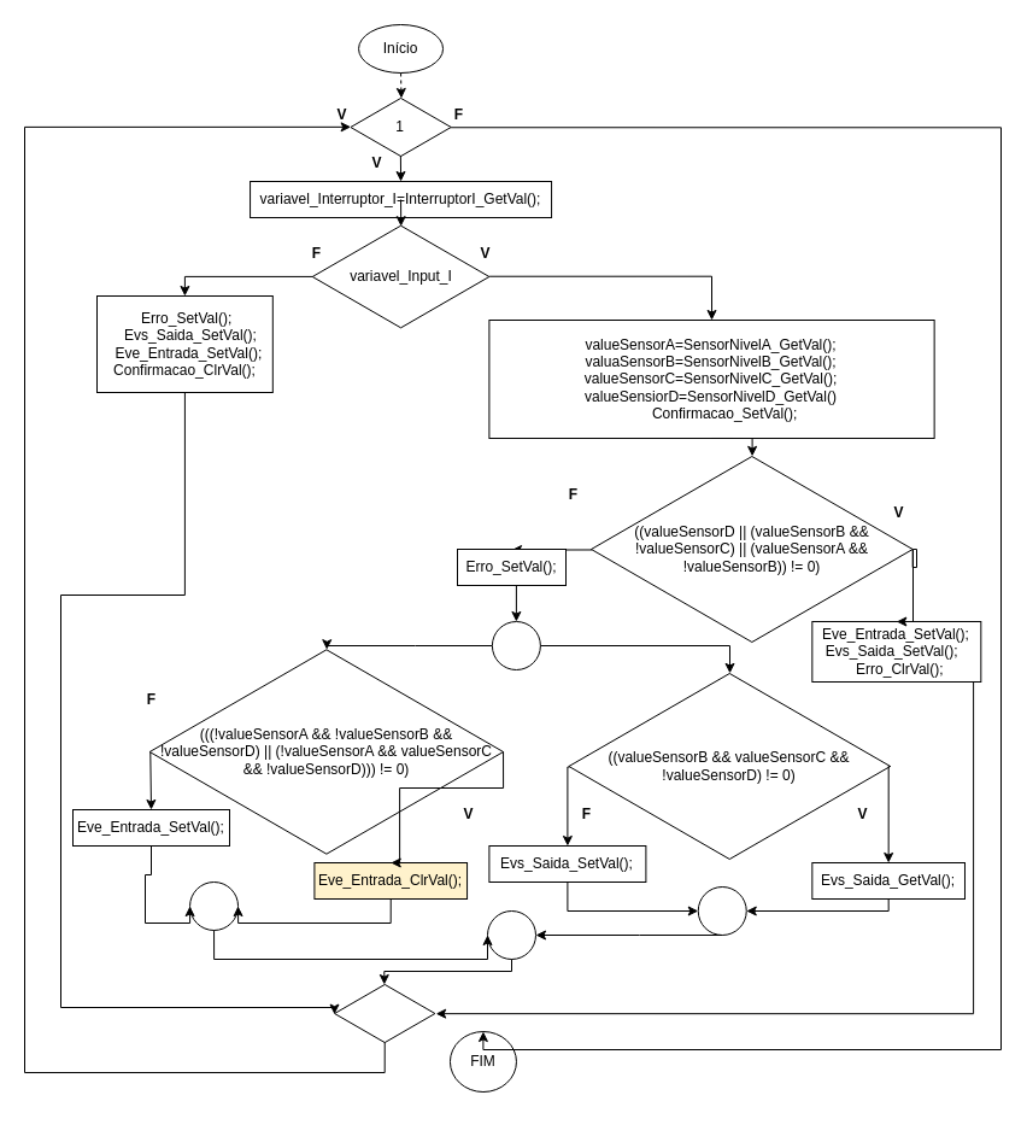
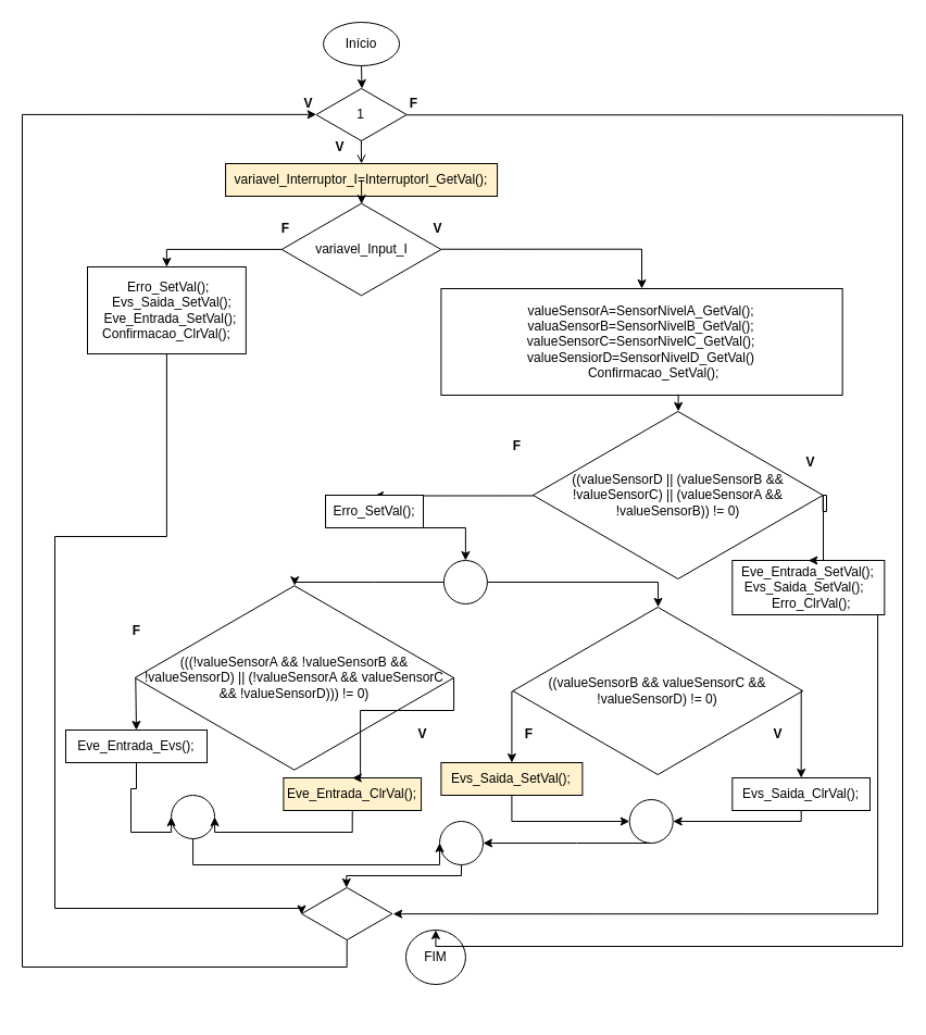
  <mxCell id="0" />
  <mxCell id="1" parent="0" />
  <mxCell id="2" value="Início" style="ellipse;whiteSpace=wrap;html=1;" parent="1" vertex="1"><mxGeometry x="297.06" y="20" width="70" height="40" as="geometry" /></mxCell>
  <mxCell id="3" value="1" style="html=1;whiteSpace=wrap;aspect=fixed;shape=isoRectangle;" parent="1" vertex="1"><mxGeometry x="290.39" y="80" width="83.34" height="50" as="geometry" /></mxCell>
- <mxCell id="4" value="variavel_Interruptor_I=InterruptorI_GetVal();" style="rounded=0;whiteSpace=wrap;html=1;" parent="1" vertex="1"><mxGeometry x="207.06" y="150" width="250" height="30" as="geometry" /></mxCell>
- <mxCell id="5" value="" style="endArrow=classic;html=1;rounded=0;exitX=0.5;exitY=1;exitDx=0;exitDy=0;entryX=0.505;entryY=0.02;entryDx=0;entryDy=0;entryPerimeter=0;dashed=1;" parent="1" source="2" target="3" edge="1"><mxGeometry width="50" height="50" relative="1" as="geometry"><mxPoint x="327.06" y="160" as="sourcePoint" /><mxPoint x="377.06" y="110" as="targetPoint" /></mxGeometry></mxCell>
- <mxCell id="6" value="" style="endArrow=classic;html=1;rounded=0;exitX=0.498;exitY=0.969;exitDx=0;exitDy=0;entryX=0.5;entryY=0;entryDx=0;entryDy=0;exitPerimeter=0;" parent="1" source="3" target="4" edge="1"><mxGeometry width="50" height="50" relative="1" as="geometry"><mxPoint x="332.06" y="60" as="sourcePoint" /><mxPoint x="332.477" y="81" as="targetPoint" /></mxGeometry></mxCell>
+ <mxCell id="4" value="variavel_Interruptor_I=InterruptorI_GetVal();" style="rounded=0;whiteSpace=wrap;html=1;fillColor=#fff2cc;" parent="1" vertex="1"><mxGeometry x="207.06" y="150" width="250" height="30" as="geometry" /></mxCell>
+ <mxCell id="5" value="" style="endArrow=classic;html=1;rounded=0;exitX=0.5;exitY=1;exitDx=0;exitDy=0;entryX=0.505;entryY=0.02;entryDx=0;entryDy=0;entryPerimeter=0;" parent="1" source="2" target="3" edge="1"><mxGeometry width="50" height="50" relative="1" as="geometry"><mxPoint x="327.06" y="160" as="sourcePoint" /><mxPoint x="377.06" y="110" as="targetPoint" /></mxGeometry></mxCell>
+ <mxCell id="6" value="" style="endArrow=open;html=1;rounded=0;exitX=0.498;exitY=0.969;exitDx=0;exitDy=0;entryX=0.5;entryY=0;entryDx=0;entryDy=0;exitPerimeter=0;" parent="1" source="3" target="4" edge="1"><mxGeometry width="50" height="50" relative="1" as="geometry"><mxPoint x="332.06" y="60" as="sourcePoint" /><mxPoint x="332.477" y="81" as="targetPoint" /></mxGeometry></mxCell>
  <mxCell id="7" value="variavel_Input_I" style="html=1;whiteSpace=wrap;aspect=fixed;shape=isoRectangle;" parent="1" vertex="1"><mxGeometry x="258.73" y="185" width="146.67" height="87.99" as="geometry" /></mxCell>
  <mxCell id="8" value="&lt;b&gt;F&lt;/b&gt;" style="text;html=1;align=center;verticalAlign=middle;resizable=0;points=[];autosize=1;strokeColor=none;fillColor=none;" parent="1" vertex="1"><mxGeometry x="247.06" y="195" width="30" height="30" as="geometry" /></mxCell>
  <mxCell id="9" value="" style="endArrow=classic;html=1;rounded=0;exitX=0.5;exitY=1;exitDx=0;exitDy=0;entryX=0.501;entryY=0.025;entryDx=0;entryDy=0;entryPerimeter=0;" parent="1" target="7" edge="1"><mxGeometry width="50" height="50" relative="1" as="geometry"><mxPoint x="332.06" y="165" as="sourcePoint" /><mxPoint x="342.06" y="145" as="targetPoint" /></mxGeometry></mxCell>
  <mxCell id="10" value="&lt;b&gt;V&lt;/b&gt;" style="text;html=1;align=center;verticalAlign=middle;resizable=0;points=[];autosize=1;strokeColor=none;fillColor=none;" parent="1" vertex="1"><mxGeometry x="387.06" y="195" width="30" height="30" as="geometry" /></mxCell>
  <mxCell id="11" value="&lt;div&gt;valueSensorA=SensorNivelA_GetVal();&lt;/div&gt;&lt;div&gt;valuaSensorB=SensorNivelB_GetVal();&lt;/div&gt;&lt;div&gt;valueSensorC=SensorNivelC_GetVal();&lt;/div&gt;&lt;div&gt;valueSensiorD=SensorNivelD_GetVal()&lt;/div&gt;&lt;div&gt;&amp;nbsp; &amp;nbsp; &amp;nbsp; &amp;nbsp;Confirmacao_SetVal();&lt;/div&gt;" style="rounded=0;whiteSpace=wrap;html=1;align=center;" parent="1" vertex="1"><mxGeometry x="405.4" y="265" width="369.24" height="97.99" as="geometry" /></mxCell>
  <mxCell id="12" value="" style="edgeStyle=segmentEdgeStyle;endArrow=classic;html=1;rounded=0;entryX=0.5;entryY=0;entryDx=0;entryDy=0;exitX=1.001;exitY=0.497;exitDx=0;exitDy=0;exitPerimeter=0;" parent="1" source="7" target="11" edge="1"><mxGeometry width="50" height="50" relative="1" as="geometry"><mxPoint x="387.06" y="245" as="sourcePoint" /><mxPoint x="437.06" y="195" as="targetPoint" /></mxGeometry></mxCell>
  <mxCell id="13" value="((valueSensorD || (valueSensorB &amp;amp;&amp;amp; !valueSensorC) || (valueSensorA &amp;amp;&amp;amp; !valueSensorB)) != 0)" style="html=1;whiteSpace=wrap;aspect=fixed;shape=isoRectangle;" parent="1" vertex="1"><mxGeometry x="490" y="375" width="266.69" height="160" as="geometry" /></mxCell>
  <mxCell id="14" value="&lt;b&gt;F&lt;/b&gt;" style="text;html=1;align=center;verticalAlign=middle;resizable=0;points=[];autosize=1;strokeColor=none;fillColor=none;" parent="1" vertex="1"><mxGeometry x="460.41" y="395" width="30" height="30" as="geometry" /></mxCell>
  <mxCell id="15" value="&lt;b&gt;V&lt;/b&gt;" style="text;html=1;align=center;verticalAlign=middle;resizable=0;points=[];autosize=1;strokeColor=none;fillColor=none;" parent="1" vertex="1"><mxGeometry x="730" y="410" width="30" height="30" as="geometry" /></mxCell>
  <mxCell id="16" value="&lt;div&gt;Eve_Entrada_SetVal();&lt;/div&gt;&lt;div&gt;Evs_Saida_SetVal();&lt;span style=&quot;background-color: initial;&quot;&gt;&amp;nbsp;&amp;nbsp;&lt;/span&gt;&lt;/div&gt;&lt;div&gt;&lt;span style=&quot;background-color: initial;&quot;&gt;&amp;nbsp; Erro_ClrVal();&lt;/span&gt;&lt;/div&gt;" style="rounded=0;whiteSpace=wrap;html=1;align=center;" parent="1" vertex="1"><mxGeometry x="673.33" y="515" width="140" height="50" as="geometry" /></mxCell>
  <mxCell id="17" value="" style="edgeStyle=segmentEdgeStyle;endArrow=classic;html=1;rounded=0;entryX=0.5;entryY=0;entryDx=0;entryDy=0;exitX=1;exitY=0.5;exitDx=0;exitDy=0;exitPerimeter=0;" parent="1" source="13" target="16" edge="1"><mxGeometry width="50" height="50" relative="1" as="geometry"><mxPoint x="557.89" y="442.99" as="sourcePoint" /><mxPoint x="607.89" y="392.99" as="targetPoint" /><Array as="points"><mxPoint x="757" y="470" /><mxPoint x="760" y="470" /><mxPoint x="760" y="455" /><mxPoint x="757" y="455" /><mxPoint x="757" y="515" /></Array></mxGeometry></mxCell>
  <mxCell id="18" value="" style="edgeStyle=segmentEdgeStyle;endArrow=classic;html=1;rounded=0;entryX=0.5;entryY=0;entryDx=0;entryDy=0;exitX=0.002;exitY=0.503;exitDx=0;exitDy=0;exitPerimeter=0;" parent="1" source="13" target="19" edge="1"><mxGeometry width="50" height="50" relative="1" as="geometry"><mxPoint x="631.467" y="450.582" as="sourcePoint" /><mxPoint x="701.24" y="502.99" as="targetPoint" /></mxGeometry></mxCell>
- <mxCell id="19" value="Erro_SetVal();" style="rounded=0;whiteSpace=wrap;html=1;align=center;" parent="1" vertex="1"><mxGeometry x="379" y="455" width="90" height="30" as="geometry" /></mxCell>
+ <mxCell id="19" value="Erro_SetVal();" style="rounded=0;whiteSpace=wrap;html=1;align=center;" parent="1" vertex="1"><mxGeometry x="299" y="455" width="90" height="30" as="geometry" /></mxCell>
  <mxCell id="20" value="" style="edgeStyle=segmentEdgeStyle;endArrow=classic;html=1;rounded=0;entryX=0.501;entryY=0.018;entryDx=0;entryDy=0;exitX=0.5;exitY=1;exitDx=0;exitDy=0;entryPerimeter=0;" parent="1" source="11" target="13" edge="1"><mxGeometry width="50" height="50" relative="1" as="geometry"><mxPoint x="405.003" y="451.398" as="sourcePoint" /><mxPoint x="372.89" y="488.99" as="targetPoint" /></mxGeometry></mxCell>
  <mxCell id="21" value="&lt;div&gt;(((!valueSensorA &amp;amp;&amp;amp; !valueSensorB &amp;amp;&amp;amp; !valueSensorD) || (!valueSensorA &amp;amp;&amp;amp; valueSensorC &amp;amp;&amp;amp; !valueSensorD))) != 0)&lt;/div&gt;" style="html=1;whiteSpace=wrap;aspect=fixed;shape=isoRectangle;" parent="1" vertex="1"><mxGeometry x="123.7" y="535" width="293.36" height="176" as="geometry" /></mxCell>
  <mxCell id="22" value="&lt;b&gt;F&lt;/b&gt;" style="text;html=1;align=center;verticalAlign=middle;resizable=0;points=[];autosize=1;strokeColor=none;fillColor=none;" parent="1" vertex="1"><mxGeometry x="110" y="565" width="30" height="30" as="geometry" /></mxCell>
  <mxCell id="23" value="&lt;b&gt;V&lt;/b&gt;" style="text;html=1;align=center;verticalAlign=middle;resizable=0;points=[];autosize=1;strokeColor=none;fillColor=none;" parent="1" vertex="1"><mxGeometry x="372.94" y="660" width="30" height="30" as="geometry" /></mxCell>
  <mxCell id="24" value="Eve_Entrada_ClrVal();" style="rounded=0;whiteSpace=wrap;html=1;align=center;fillColor=#fff2cc;" parent="1" vertex="1"><mxGeometry x="260.41" y="715" width="126.65" height="30" as="geometry" /></mxCell>
  <mxCell id="25" value="" style="edgeStyle=segmentEdgeStyle;endArrow=classic;html=1;rounded=0;entryX=0.5;entryY=0;entryDx=0;entryDy=0;exitX=1;exitY=0.5;exitDx=0;exitDy=0;exitPerimeter=0;" parent="1" source="21" target="24" edge="1"><mxGeometry width="50" height="50" relative="1" as="geometry"><mxPoint x="241.24" y="655" as="sourcePoint" /><mxPoint x="291.24" y="605" as="targetPoint" /><Array as="points"><mxPoint x="331.06" y="653" /></Array></mxGeometry></mxCell>
  <mxCell id="26" value="" style="edgeStyle=segmentEdgeStyle;endArrow=classic;html=1;rounded=0;entryX=0.5;entryY=0;entryDx=0;entryDy=0;exitX=0.002;exitY=0.503;exitDx=0;exitDy=0;exitPerimeter=0;" parent="1" source="21" target="27" edge="1"><mxGeometry width="50" height="50" relative="1" as="geometry"><mxPoint x="314.817" y="662.592" as="sourcePoint" /><mxPoint x="384.59" y="715" as="targetPoint" /></mxGeometry></mxCell>
- <mxCell id="27" value="Eve_Entrada_SetVal();" style="rounded=0;whiteSpace=wrap;html=1;align=center;" parent="1" vertex="1"><mxGeometry x="60" y="671" width="130" height="30" as="geometry" /></mxCell>
+ <mxCell id="27" value="Eve_Entrada_Evs();" style="rounded=0;whiteSpace=wrap;html=1;align=center;" parent="1" vertex="1"><mxGeometry x="60" y="671" width="130" height="30" as="geometry" /></mxCell>
  <mxCell id="28" value="" style="edgeStyle=segmentEdgeStyle;endArrow=classic;html=1;rounded=0;entryX=0.501;entryY=0.018;entryDx=0;entryDy=0;entryPerimeter=0;exitX=0;exitY=0.5;exitDx=0;exitDy=0;" parent="1" source="29" target="21" edge="1"><mxGeometry width="50" height="50" relative="1" as="geometry"><mxPoint x="256.24" y="535" as="sourcePoint" /><mxPoint x="161.24" y="647" as="targetPoint" /><Array as="points"><mxPoint x="344.13" y="535" /><mxPoint x="194.13" y="535" /></Array></mxGeometry></mxCell>
  <mxCell id="29" value="" style="ellipse;whiteSpace=wrap;html=1;aspect=fixed;fontSize=10;" parent="1" vertex="1"><mxGeometry x="407.89" y="515" width="40" height="40" as="geometry" /></mxCell>
  <mxCell id="30" value="((valueSensorB &amp;amp;&amp;amp; valueSensorC &amp;amp;&amp;amp; !valueSensorD) != 0)" style="html=1;whiteSpace=wrap;aspect=fixed;shape=isoRectangle;" parent="1" vertex="1"><mxGeometry x="471.43" y="555" width="266.7" height="160" as="geometry" /></mxCell>
  <mxCell id="31" value="&lt;b&gt;F&lt;/b&gt;" style="text;html=1;align=center;verticalAlign=middle;resizable=0;points=[];autosize=1;strokeColor=none;fillColor=none;" parent="1" vertex="1"><mxGeometry x="471.43" y="660" width="30" height="30" as="geometry" /></mxCell>
  <mxCell id="32" value="&lt;b&gt;V&lt;/b&gt;" style="text;html=1;align=center;verticalAlign=middle;resizable=0;points=[];autosize=1;strokeColor=none;fillColor=none;" parent="1" vertex="1"><mxGeometry x="700" y="660" width="30" height="30" as="geometry" /></mxCell>
- <mxCell id="33" value="Evs_Saida_GetVal();" style="rounded=0;whiteSpace=wrap;html=1;align=center;" parent="1" vertex="1"><mxGeometry x="673.33" y="715" width="126.65" height="30" as="geometry" /></mxCell>
+ <mxCell id="33" value="Evs_Saida_ClrVal();" style="rounded=0;whiteSpace=wrap;html=1;align=center;" parent="1" vertex="1"><mxGeometry x="673.33" y="715" width="126.65" height="30" as="geometry" /></mxCell>
  <mxCell id="34" value="" style="edgeStyle=segmentEdgeStyle;endArrow=classic;html=1;rounded=0;entryX=0.5;entryY=0;entryDx=0;entryDy=0;exitX=0.002;exitY=0.503;exitDx=0;exitDy=0;exitPerimeter=0;" parent="1" source="30" target="35" edge="1"><mxGeometry width="50" height="50" relative="1" as="geometry"><mxPoint x="727.327" y="662.592" as="sourcePoint" /><mxPoint x="797.1" y="715" as="targetPoint" /></mxGeometry></mxCell>
- <mxCell id="35" value="Evs_Saida_SetVal();" style="rounded=0;whiteSpace=wrap;html=1;align=center;" parent="1" vertex="1"><mxGeometry x="405.4" y="701" width="130" height="30" as="geometry" /></mxCell>
+ <mxCell id="35" value="Evs_Saida_SetVal();" style="rounded=0;whiteSpace=wrap;html=1;align=center;fillColor=#fff2cc;" parent="1" vertex="1"><mxGeometry x="405.4" y="701" width="130" height="30" as="geometry" /></mxCell>
  <mxCell id="36" value="" style="edgeStyle=segmentEdgeStyle;endArrow=classic;html=1;rounded=0;entryX=0.501;entryY=0.018;entryDx=0;entryDy=0;entryPerimeter=0;exitX=1;exitY=0.5;exitDx=0;exitDy=0;" parent="1" source="29" target="30" edge="1"><mxGeometry width="50" height="50" relative="1" as="geometry"><mxPoint x="744.58" y="555" as="sourcePoint" /><mxPoint x="631.24" y="647" as="targetPoint" /></mxGeometry></mxCell>
  <mxCell id="37" value="" style="edgeStyle=segmentEdgeStyle;endArrow=classic;html=1;rounded=0;fontSize=11;exitX=0.5;exitY=1;exitDx=0;exitDy=0;entryX=0.5;entryY=0;entryDx=0;entryDy=0;" parent="1" source="19" target="29" edge="1"><mxGeometry width="50" height="50" relative="1" as="geometry"><mxPoint x="487.06" y="685" as="sourcePoint" /><mxPoint x="537.06" y="635" as="targetPoint" /></mxGeometry></mxCell>
  <mxCell id="38" value="&lt;div&gt;&amp;nbsp; &amp;nbsp; &amp;nbsp; &amp;nbsp; &amp;nbsp; Erro_SetVal();&lt;span style=&quot;background-color: initial;&quot;&gt;&amp;nbsp; &amp;nbsp; &amp;nbsp; &amp;nbsp; &amp;nbsp; &amp;nbsp; &amp;nbsp; &amp;nbsp; Evs_Saida_SetVal();&lt;/span&gt;&lt;span style=&quot;background-color: initial;&quot;&gt;&amp;nbsp; &amp;nbsp; &amp;nbsp; Eve_Entrada_SetVal();&lt;/span&gt;&lt;/div&gt;&lt;div&gt;Confirmacao_ClrVal();&lt;/div&gt;" style="rounded=0;whiteSpace=wrap;html=1;align=center;" parent="1" vertex="1"><mxGeometry x="80" y="245" width="145.82" height="80" as="geometry" /></mxCell>
  <mxCell id="39" value="" style="edgeStyle=segmentEdgeStyle;endArrow=classic;html=1;rounded=0;fontSize=11;exitX=0;exitY=0.499;exitDx=0;exitDy=0;exitPerimeter=0;entryX=0.5;entryY=0;entryDx=0;entryDy=0;" parent="1" source="7" target="38" edge="1"><mxGeometry width="50" height="50" relative="1" as="geometry"><mxPoint x="217.06" y="345" as="sourcePoint" /><mxPoint x="267.06" y="295" as="targetPoint" /></mxGeometry></mxCell>
  <mxCell id="40" value="" style="edgeStyle=segmentEdgeStyle;endArrow=classic;html=1;rounded=0;entryX=0.5;entryY=0;entryDx=0;entryDy=0;exitX=1;exitY=0.5;exitDx=0;exitDy=0;exitPerimeter=0;" parent="1" source="30" target="33" edge="1"><mxGeometry width="50" height="50" relative="1" as="geometry"><mxPoint x="709.57" y="650" as="sourcePoint" /><mxPoint x="480.4" y="711" as="targetPoint" /></mxGeometry></mxCell>
  <mxCell id="41" value="" style="edgeStyle=segmentEdgeStyle;endArrow=classic;html=1;rounded=0;exitX=0.5;exitY=1;exitDx=0;exitDy=0;entryX=-0.001;entryY=0.512;entryDx=0;entryDy=0;entryPerimeter=0;" parent="1" source="38" target="56" edge="1"><mxGeometry width="50" height="50" relative="1" as="geometry"><mxPoint x="88.353" y="693.408" as="sourcePoint" /><mxPoint x="277.06" y="961" as="targetPoint" /><Array as="points"><mxPoint x="153" y="493" /><mxPoint x="50" y="493" /><mxPoint x="50" y="835" /><mxPoint x="277" y="835" /></Array></mxGeometry></mxCell>
  <mxCell id="42" value="" style="ellipse;whiteSpace=wrap;html=1;aspect=fixed;fontSize=10;" parent="1" vertex="1"><mxGeometry x="578.75" y="735" width="40" height="40" as="geometry" /></mxCell>
  <mxCell id="43" value="" style="ellipse;whiteSpace=wrap;html=1;aspect=fixed;fontSize=10;" parent="1" vertex="1"><mxGeometry x="157.06" y="731" width="40" height="40" as="geometry" /></mxCell>
  <mxCell id="44" value="" style="edgeStyle=segmentEdgeStyle;endArrow=classic;html=1;rounded=0;entryX=1;entryY=0.5;entryDx=0;entryDy=0;exitX=0.5;exitY=1;exitDx=0;exitDy=0;" parent="1" source="33" target="42" edge="1"><mxGeometry width="50" height="50" relative="1" as="geometry"><mxPoint x="88.353" y="663.408" as="sourcePoint" /><mxPoint x="62.06" y="711" as="targetPoint" /><Array as="points"><mxPoint x="737" y="755" /></Array></mxGeometry></mxCell>
  <mxCell id="45" value="" style="edgeStyle=segmentEdgeStyle;endArrow=classic;html=1;rounded=0;entryX=0;entryY=0.5;entryDx=0;entryDy=0;exitX=0.5;exitY=1;exitDx=0;exitDy=0;" parent="1" source="35" target="42" edge="1"><mxGeometry width="50" height="50" relative="1" as="geometry"><mxPoint x="98.353" y="673.408" as="sourcePoint" /><mxPoint x="72.06" y="721" as="targetPoint" /><Array as="points"><mxPoint x="470" y="755" /></Array></mxGeometry></mxCell>
  <mxCell id="46" value="" style="edgeStyle=segmentEdgeStyle;endArrow=classic;html=1;rounded=0;entryX=1;entryY=0.5;entryDx=0;entryDy=0;exitX=0.5;exitY=1;exitDx=0;exitDy=0;" parent="1" source="24" target="43" edge="1"><mxGeometry width="50" height="50" relative="1" as="geometry"><mxPoint x="108.353" y="683.408" as="sourcePoint" /><mxPoint x="82.06" y="731" as="targetPoint" /><Array as="points"><mxPoint x="324" y="765" /></Array></mxGeometry></mxCell>
  <mxCell id="47" value="" style="edgeStyle=segmentEdgeStyle;endArrow=classic;html=1;rounded=0;entryX=0;entryY=0.5;entryDx=0;entryDy=0;exitX=0.5;exitY=1;exitDx=0;exitDy=0;" parent="1" source="27" target="43" edge="1"><mxGeometry width="50" height="50" relative="1" as="geometry"><mxPoint x="118.353" y="693.408" as="sourcePoint" /><mxPoint x="92.06" y="741" as="targetPoint" /><Array as="points"><mxPoint x="120" y="725" /><mxPoint x="120" y="765" /></Array></mxGeometry></mxCell>
  <mxCell id="48" value="" style="ellipse;whiteSpace=wrap;html=1;aspect=fixed;fontSize=10;" parent="1" vertex="1"><mxGeometry x="404" y="755" width="40" height="40" as="geometry" /></mxCell>
  <mxCell id="49" value="" style="edgeStyle=segmentEdgeStyle;endArrow=classic;html=1;rounded=0;entryX=1;entryY=0.5;entryDx=0;entryDy=0;exitX=0.5;exitY=1;exitDx=0;exitDy=0;" parent="1" source="42" target="48" edge="1"><mxGeometry width="50" height="50" relative="1" as="geometry"><mxPoint x="62.06" y="741" as="sourcePoint" /><mxPoint x="167.06" y="785" as="targetPoint" /><Array as="points"><mxPoint x="530" y="775" /><mxPoint x="530" y="775" /></Array></mxGeometry></mxCell>
  <mxCell id="50" value="" style="edgeStyle=segmentEdgeStyle;endArrow=classic;html=1;rounded=0;entryX=0;entryY=0.5;entryDx=0;entryDy=0;exitX=0.5;exitY=1;exitDx=0;exitDy=0;" parent="1" source="43" target="48" edge="1"><mxGeometry width="50" height="50" relative="1" as="geometry"><mxPoint x="177.06" y="825" as="sourcePoint" /><mxPoint x="177.06" y="795" as="targetPoint" /><Array as="points"><mxPoint x="177" y="795" /></Array></mxGeometry></mxCell>
  <mxCell id="51" value="" style="edgeStyle=segmentEdgeStyle;endArrow=classic;html=1;rounded=0;exitX=0.5;exitY=1;exitDx=0;exitDy=0;entryX=0.495;entryY=0.02;entryDx=0;entryDy=0;entryPerimeter=0;" parent="1" source="48" target="56" edge="1"><mxGeometry width="50" height="50" relative="1" as="geometry"><mxPoint x="187.06" y="805" as="sourcePoint" /><mxPoint x="317.06" y="885" as="targetPoint" /><Array as="points"><mxPoint x="424" y="805" /><mxPoint x="318" y="805" /></Array></mxGeometry></mxCell>
  <mxCell id="52" value="" style="edgeStyle=segmentEdgeStyle;endArrow=classic;html=1;rounded=0;entryX=1.009;entryY=0.503;entryDx=0;entryDy=0;exitX=0.5;exitY=1;exitDx=0;exitDy=0;entryPerimeter=0;" parent="1" source="16" target="56" edge="1"><mxGeometry width="50" height="50" relative="1" as="geometry"><mxPoint x="608.75" y="805" as="sourcePoint" /><mxPoint x="337.06" y="905" as="targetPoint" /><Array as="points"><mxPoint x="757.13" y="565" /><mxPoint x="807.13" y="565" /><mxPoint x="807.13" y="930" /></Array></mxGeometry></mxCell>
  <mxCell id="53" value="" style="edgeStyle=segmentEdgeStyle;endArrow=classic;html=1;rounded=0;exitX=0.5;exitY=0.974;exitDx=0;exitDy=0;entryX=0.003;entryY=0.497;entryDx=0;entryDy=0;entryPerimeter=0;exitPerimeter=0;" parent="1" source="56" target="3" edge="1"><mxGeometry width="50" height="50" relative="1" as="geometry"><mxPoint x="277.48" y="1010" as="sourcePoint" /><mxPoint x="217.06" y="100" as="targetPoint" /><Array as="points"><mxPoint x="319" y="889" /><mxPoint x="20" y="890" /><mxPoint x="20" y="105" /></Array></mxGeometry></mxCell>
  <mxCell id="54" value="FIM" style="ellipse;whiteSpace=wrap;html=1;" parent="1" vertex="1"><mxGeometry x="372.94" y="855" width="55" height="50" as="geometry" /></mxCell>
  <mxCell id="55" value="" style="edgeStyle=segmentEdgeStyle;endArrow=classic;html=1;rounded=0;entryX=0.5;entryY=0;entryDx=0;entryDy=0;exitX=0.999;exitY=0.505;exitDx=0;exitDy=0;exitPerimeter=0;" parent="1" source="3" target="54" edge="1"><mxGeometry width="50" height="50" relative="1" as="geometry"><mxPoint x="447.06" y="110" as="sourcePoint" /><mxPoint x="347.06" y="960" as="targetPoint" /><Array as="points"><mxPoint x="830" y="105" /><mxPoint x="830" y="870" /></Array></mxGeometry></mxCell>
  <mxCell id="56" value="" style="html=1;whiteSpace=wrap;aspect=fixed;shape=isoRectangle;" parent="1" vertex="1"><mxGeometry x="277.06" y="815" width="83.34" height="50" as="geometry" /></mxCell>
  <mxCell id="57" value="&lt;b&gt;F&lt;/b&gt;" style="text;html=1;align=center;verticalAlign=middle;resizable=0;points=[];autosize=1;strokeColor=none;fillColor=none;" parent="1" vertex="1"><mxGeometry x="364.53" y="80" width="30" height="30" as="geometry" /></mxCell>
  <mxCell id="58" value="&lt;b&gt;V&lt;/b&gt;" style="text;html=1;align=center;verticalAlign=middle;resizable=0;points=[];autosize=1;strokeColor=none;fillColor=none;" parent="1" vertex="1"><mxGeometry x="267.9" y="80" width="30" height="30" as="geometry" /></mxCell>
  <mxCell id="59" value="&lt;b&gt;V&lt;/b&gt;" style="text;html=1;align=center;verticalAlign=middle;resizable=0;points=[];autosize=1;strokeColor=none;fillColor=none;" parent="1" vertex="1"><mxGeometry x="297.06" y="120" width="30" height="30" as="geometry" /></mxCell>
